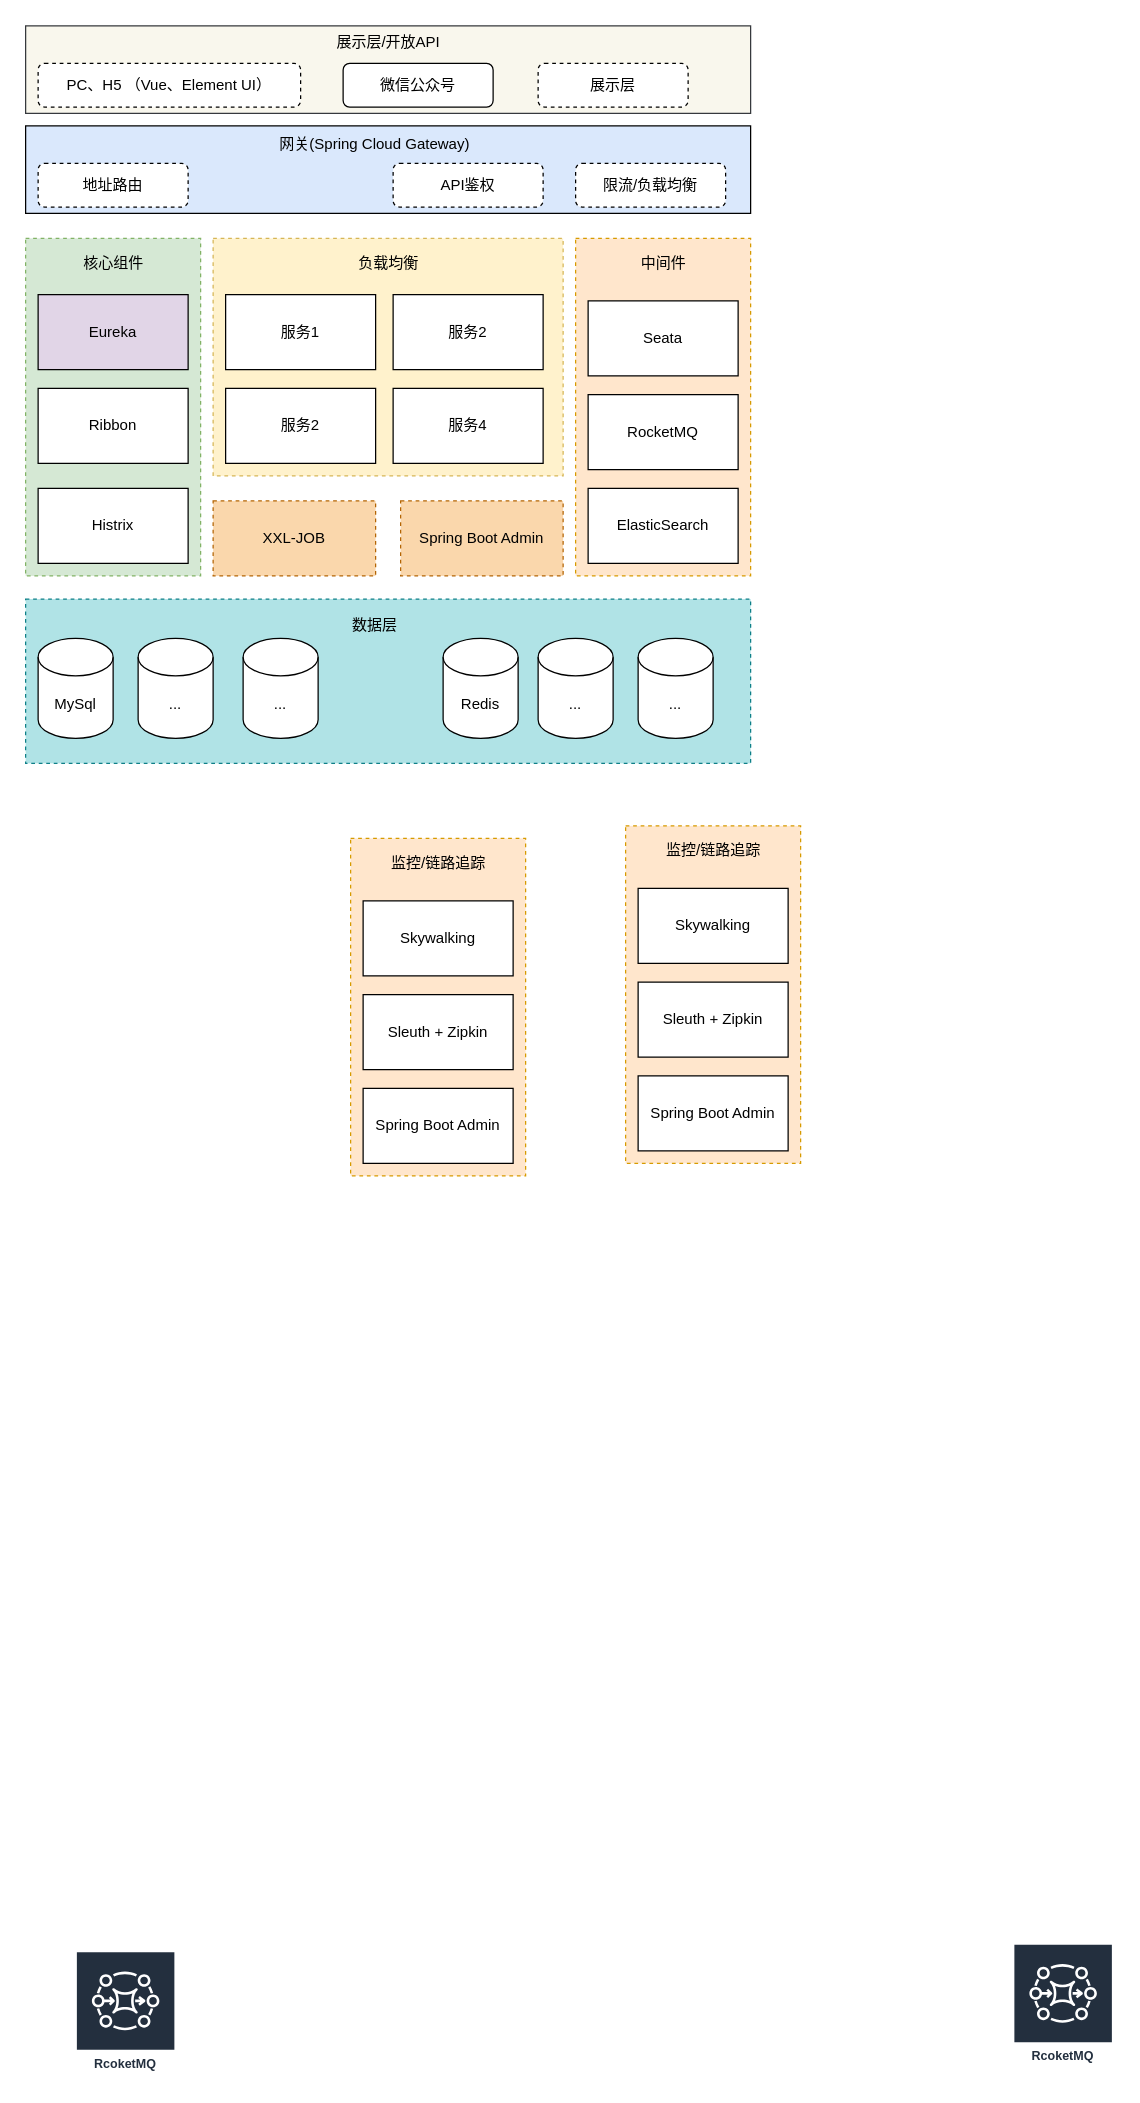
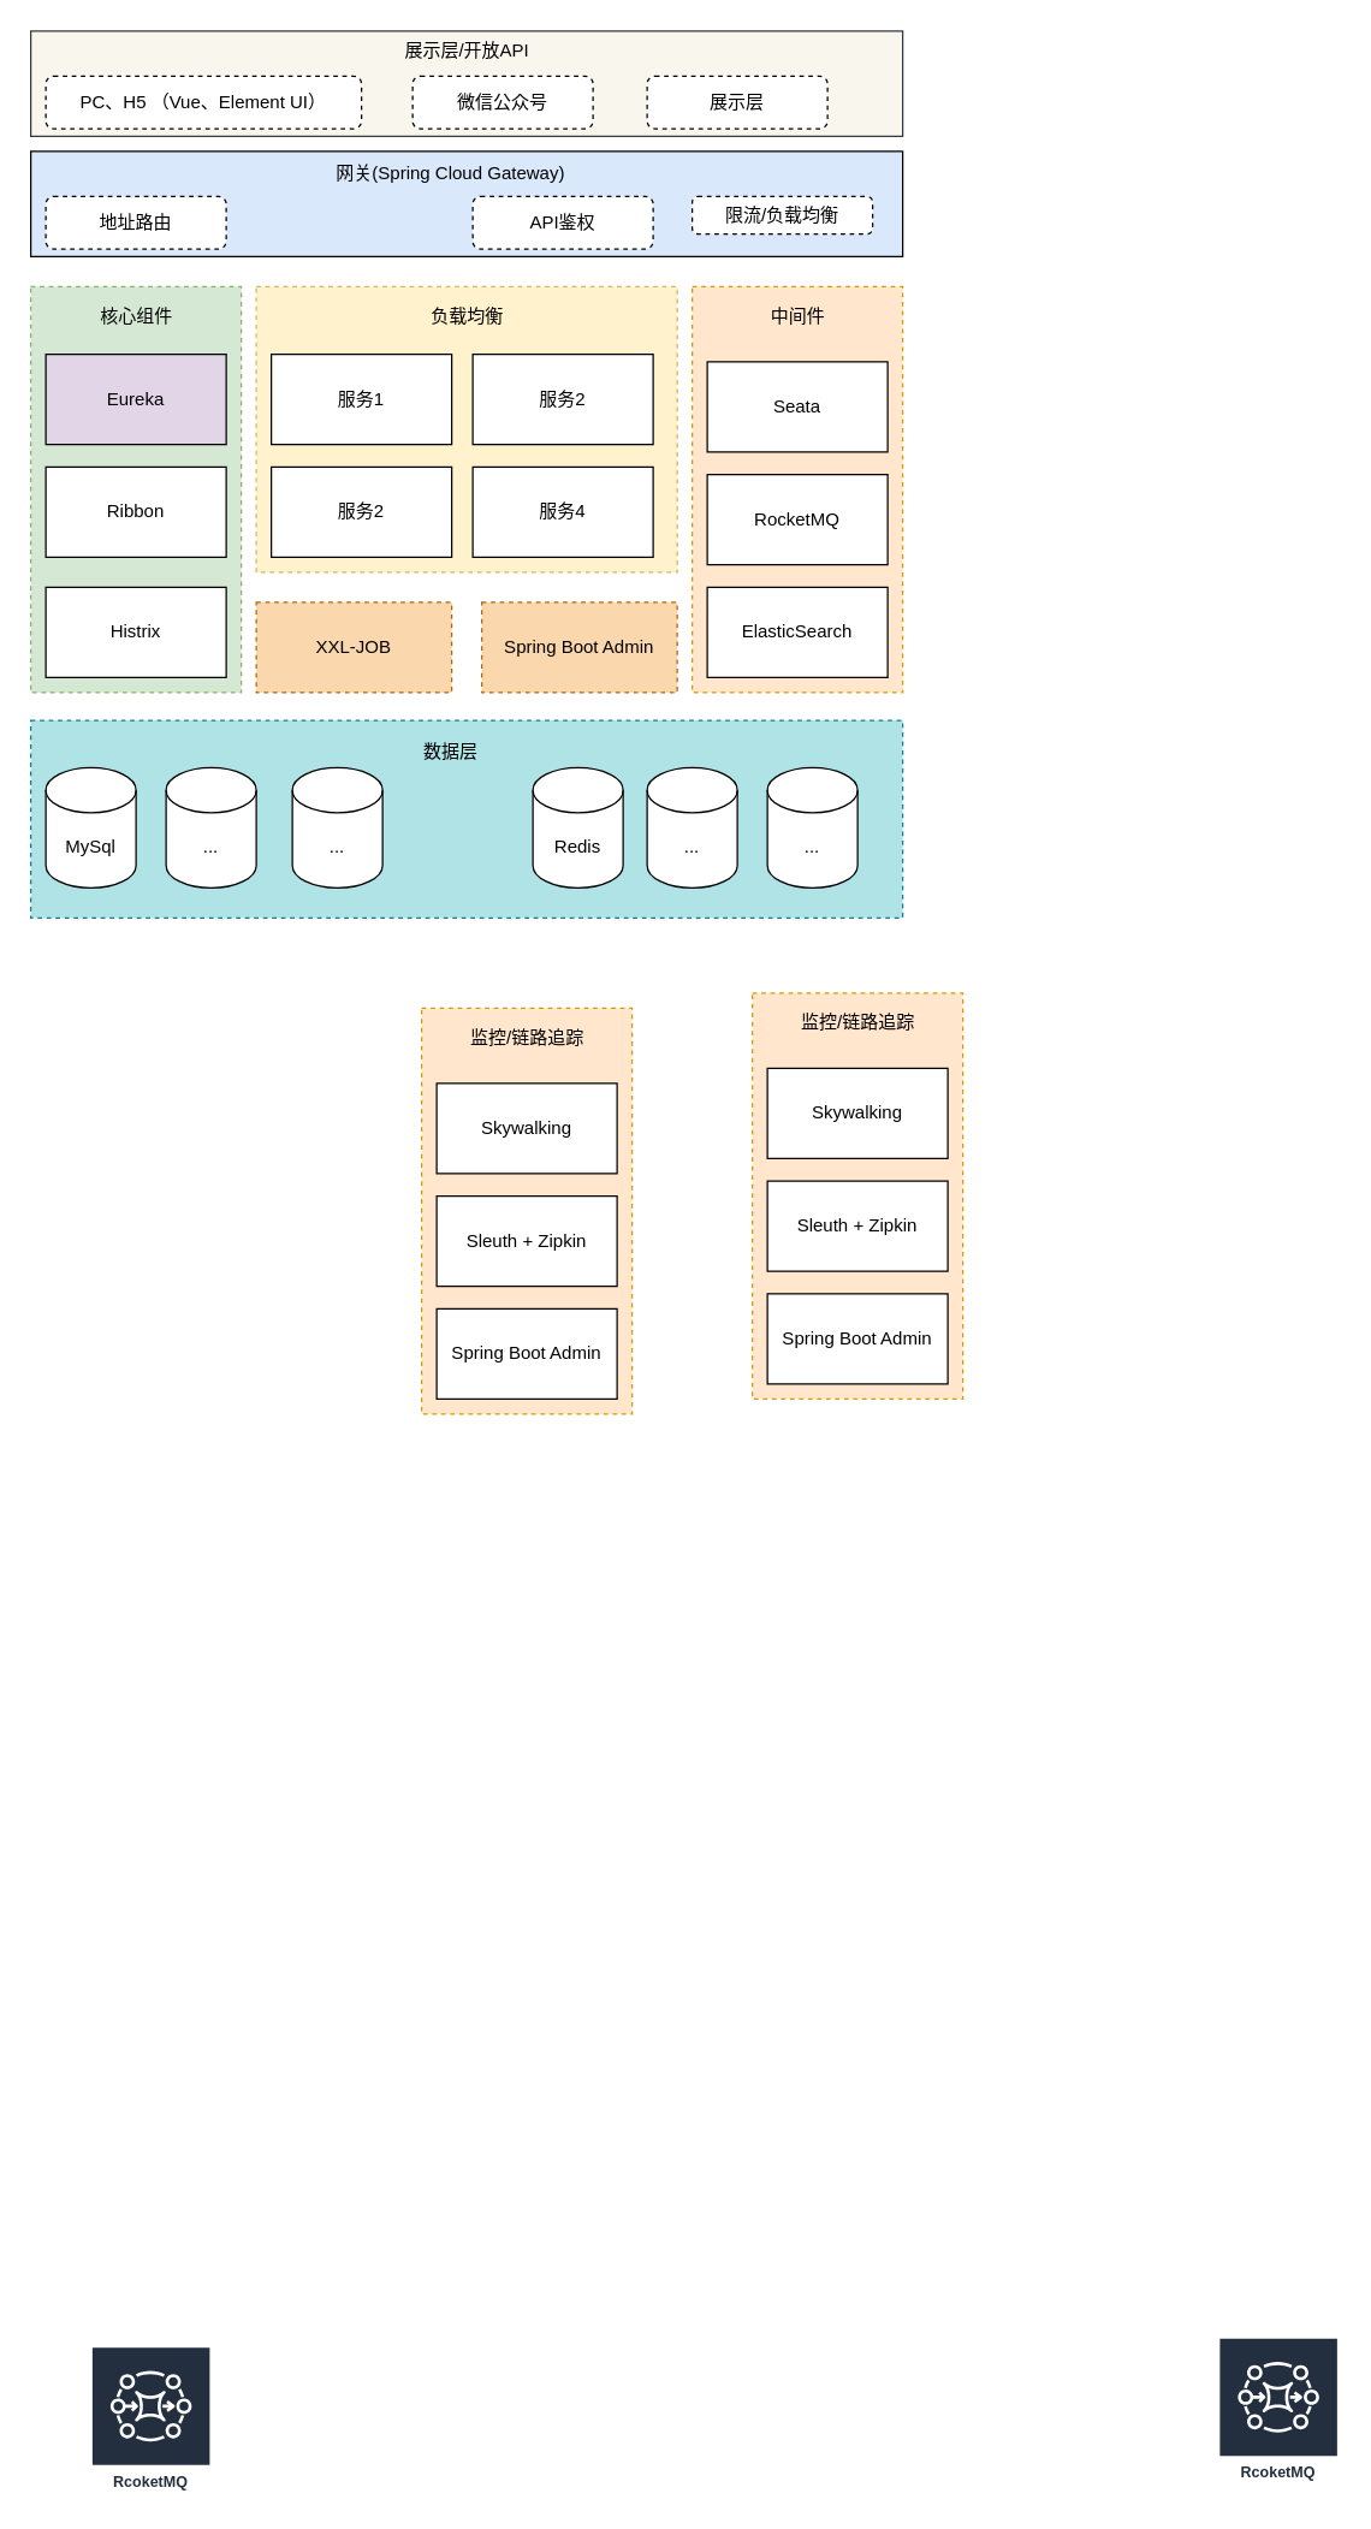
  <mxCell id="0" />
  <mxCell id="1" parent="0" />
  <mxCell id="2" value="" style="rounded=0;whiteSpace=wrap;html=1;fillColor=#b0e3e6;strokeColor=#0e8088;dashed=1;" vertex="1" parent="1"><mxGeometry x="20" y="478.5" width="580" height="131.5" as="geometry" /></mxCell>
  <mxCell id="3" value="" style="rounded=0;whiteSpace=wrap;html=1;dashed=1;fillColor=#d5e8d4;strokeColor=#82b366;" vertex="1" parent="1"><mxGeometry x="20" y="190" width="140" height="270" as="geometry" /></mxCell>
  <mxCell id="4" value="" style="rounded=0;whiteSpace=wrap;html=1;dashed=1;fillColor=#ffe6cc;strokeColor=#d79b00;" vertex="1" parent="1"><mxGeometry x="460" y="190" width="140" height="270" as="geometry" /></mxCell>
  <mxCell id="5" value="RocketMQ" style="rounded=0;whiteSpace=wrap;html=1;" vertex="1" parent="1"><mxGeometry x="470" y="315" width="120" height="60" as="geometry" /></mxCell>
  <mxCell id="6" value="ElasticSearch" style="rounded=0;whiteSpace=wrap;html=1;" vertex="1" parent="1"><mxGeometry x="470" y="390" width="120" height="60" as="geometry" /></mxCell>
  <mxCell id="7" value="" style="rounded=0;whiteSpace=wrap;html=1;fillColor=#dae8fc;" vertex="1" parent="1"><mxGeometry x="20" y="100" width="580" height="70" as="geometry" /></mxCell>
  <mxCell id="8" value="MySql" style="shape=cylinder3;whiteSpace=wrap;html=1;boundedLbl=1;backgroundOutline=1;size=15;" vertex="1" parent="1"><mxGeometry x="30" y="510" width="60" height="80" as="geometry" /></mxCell>
  <mxCell id="9" value="Redis" style="shape=cylinder3;whiteSpace=wrap;html=1;boundedLbl=1;backgroundOutline=1;size=15;" vertex="1" parent="1"><mxGeometry x="354" y="510" width="60" height="80" as="geometry" /></mxCell>
  <mxCell id="10" value="..." style="shape=cylinder3;whiteSpace=wrap;html=1;boundedLbl=1;backgroundOutline=1;size=15;" vertex="1" parent="1"><mxGeometry x="110" y="510" width="60" height="80" as="geometry" /></mxCell>
  <mxCell id="11" value="..." style="shape=cylinder3;whiteSpace=wrap;html=1;boundedLbl=1;backgroundOutline=1;size=15;" vertex="1" parent="1"><mxGeometry x="510" y="510" width="60" height="80" as="geometry" /></mxCell>
  <mxCell id="12" value="..." style="shape=cylinder3;whiteSpace=wrap;html=1;boundedLbl=1;backgroundOutline=1;size=15;" vertex="1" parent="1"><mxGeometry x="194" y="510" width="60" height="80" as="geometry" /></mxCell>
  <mxCell id="13" value="..." style="shape=cylinder3;whiteSpace=wrap;html=1;boundedLbl=1;backgroundOutline=1;size=15;" vertex="1" parent="1"><mxGeometry x="430" y="510" width="60" height="80" as="geometry" /></mxCell>
  <mxCell id="14" value="" style="rounded=0;whiteSpace=wrap;html=1;fillColor=#f9f7ed;strokeColor=#36393d;" vertex="1" parent="1"><mxGeometry x="20" y="20" width="580" height="70" as="geometry" /></mxCell>
  <mxCell id="15" value="中间件" style="text;html=1;align=center;verticalAlign=middle;resizable=0;points=[];autosize=1;strokeColor=none;" vertex="1" parent="1"><mxGeometry x="505" y="200" width="50" height="20" as="geometry" /></mxCell>
  <mxCell id="16" value="" style="rounded=0;whiteSpace=wrap;html=1;dashed=1;fillColor=#fff2cc;strokeColor=#d6b656;" vertex="1" parent="1"><mxGeometry x="170" y="190" width="280" height="190" as="geometry" /></mxCell>
  <mxCell id="17" value="服务1" style="rounded=0;whiteSpace=wrap;html=1;" vertex="1" parent="1"><mxGeometry x="180" y="235" width="120" height="60" as="geometry" /></mxCell>
  <mxCell id="18" value="服务2" style="rounded=0;whiteSpace=wrap;html=1;" vertex="1" parent="1"><mxGeometry x="314" y="235" width="120" height="60" as="geometry" /></mxCell>
  <mxCell id="19" value="服务4" style="rounded=0;whiteSpace=wrap;html=1;" vertex="1" parent="1"><mxGeometry x="314" y="310" width="120" height="60" as="geometry" /></mxCell>
  <mxCell id="20" value="服务2" style="rounded=0;whiteSpace=wrap;html=1;" vertex="1" parent="1"><mxGeometry x="180" y="310" width="120" height="60" as="geometry" /></mxCell>
  <mxCell id="21" value="负载均衡" style="text;html=1;align=center;verticalAlign=middle;resizable=0;points=[];autosize=1;strokeColor=none;" vertex="1" parent="1"><mxGeometry x="280" y="200" width="60" height="20" as="geometry" /></mxCell>
  <mxCell id="22" value="Histrix" style="rounded=0;whiteSpace=wrap;html=1;" vertex="1" parent="1"><mxGeometry x="30" y="390" width="120" height="60" as="geometry" /></mxCell>
  <mxCell id="23" value="Ribbon" style="rounded=0;whiteSpace=wrap;html=1;" vertex="1" parent="1"><mxGeometry x="30" y="310" width="120" height="60" as="geometry" /></mxCell>
  <mxCell id="24" value="核心组件" style="text;html=1;align=center;verticalAlign=middle;resizable=0;points=[];autosize=1;strokeColor=none;" vertex="1" parent="1"><mxGeometry x="60" y="200" width="60" height="20" as="geometry" /></mxCell>
  <mxCell id="25" value="Eureka" style="rounded=0;whiteSpace=wrap;html=1;fillColor=#e1d5e7;" vertex="1" parent="1"><mxGeometry x="30" y="235" width="120" height="60" as="geometry" /></mxCell>
  <mxCell id="26" value="Seata" style="rounded=0;whiteSpace=wrap;html=1;" vertex="1" parent="1"><mxGeometry x="470" y="240" width="120" height="60" as="geometry" /></mxCell>
  <mxCell id="27" value="XXL-JOB" style="rounded=0;whiteSpace=wrap;html=1;dashed=1;fillColor=#fad7ac;strokeColor=#b46504;" vertex="1" parent="1"><mxGeometry x="170" y="400" width="130" height="60" as="geometry" /></mxCell>
  <mxCell id="28" value="Spring Boot Admin" style="rounded=0;whiteSpace=wrap;html=1;dashed=1;fillColor=#fad7ac;strokeColor=#b46504;" vertex="1" parent="1"><mxGeometry x="320" y="400" width="130" height="60" as="geometry" /></mxCell>
  <mxCell id="29" value="数据层" style="text;html=1;align=center;verticalAlign=middle;resizable=0;points=[];autosize=1;strokeColor=none;" vertex="1" parent="1"><mxGeometry x="274" y="490" width="50" height="20" as="geometry" /></mxCell>
- <mxCell id="30" value="微信公众号" style="rounded=1;whiteSpace=wrap;html=1;dashed=0;" vertex="1" parent="1"><mxGeometry x="274" y="50" width="120" height="35" as="geometry" /></mxCell>
+ <mxCell id="30" value="微信公众号" style="rounded=1;whiteSpace=wrap;html=1;dashed=1;" vertex="1" parent="1"><mxGeometry x="274" y="50" width="120" height="35" as="geometry" /></mxCell>
  <mxCell id="31" value="PC、H5 （Vue、Element UI）" style="rounded=1;whiteSpace=wrap;html=1;dashed=1;" vertex="1" parent="1"><mxGeometry x="30" y="50" width="210" height="35" as="geometry" /></mxCell>
  <mxCell id="32" value="地址路由" style="rounded=1;whiteSpace=wrap;html=1;dashed=1;" vertex="1" parent="1"><mxGeometry x="30" y="130" width="120" height="35" as="geometry" /></mxCell>
  <mxCell id="33" value="&lt;span&gt;网关(Spring Cloud Gateway)&lt;/span&gt;" style="text;html=1;align=center;verticalAlign=middle;resizable=0;points=[];autosize=1;strokeColor=none;" vertex="1" parent="1"><mxGeometry x="214" y="105" width="170" height="20" as="geometry" /></mxCell>
  <mxCell id="34" value="API鉴权" style="rounded=1;whiteSpace=wrap;html=1;dashed=1;" vertex="1" parent="1"><mxGeometry x="314" y="130" width="120" height="35" as="geometry" /></mxCell>
- <mxCell id="35" value="限流/负载均衡" style="rounded=1;whiteSpace=wrap;html=1;dashed=1;" vertex="1" parent="1"><mxGeometry x="460" y="130" width="120" height="35" as="geometry" /></mxCell>
+ <mxCell id="35" value="限流/负载均衡" style="rounded=1;whiteSpace=wrap;html=1;dashed=1;" vertex="1" parent="1"><mxGeometry x="460" y="130" width="120" height="25" as="geometry" /></mxCell>
  <mxCell id="36" value="展示层/开放API" style="text;html=1;align=center;verticalAlign=middle;resizable=0;points=[];autosize=1;strokeColor=none;" vertex="1" parent="1"><mxGeometry x="260" y="23" width="100" height="20" as="geometry" /></mxCell>
  <mxCell id="37" value="展示层" style="rounded=1;whiteSpace=wrap;html=1;dashed=1;" vertex="1" parent="1"><mxGeometry x="430" y="50" width="120" height="35" as="geometry" /></mxCell>
  <mxCell id="38" value="" style="rounded=0;whiteSpace=wrap;html=1;dashed=1;fillColor=#ffe6cc;strokeColor=#d79b00;" vertex="1" parent="1"><mxGeometry x="280" y="670" width="140" height="270" as="geometry" /></mxCell>
  <mxCell id="39" value="Sleuth +&amp;nbsp;Zipkin" style="rounded=0;whiteSpace=wrap;html=1;" vertex="1" parent="1"><mxGeometry x="290" y="795" width="120" height="60" as="geometry" /></mxCell>
  <mxCell id="40" value="监控/链路追踪" style="text;html=1;align=center;verticalAlign=middle;resizable=0;points=[];autosize=1;strokeColor=none;" vertex="1" parent="1"><mxGeometry x="305" y="680" width="90" height="20" as="geometry" /></mxCell>
  <mxCell id="41" value="Skywalking" style="rounded=0;whiteSpace=wrap;html=1;" vertex="1" parent="1"><mxGeometry x="290" y="720" width="120" height="60" as="geometry" /></mxCell>
  <mxCell id="42" value="Spring Boot Admin" style="rounded=0;whiteSpace=wrap;html=1;" vertex="1" parent="1"><mxGeometry x="290" y="870" width="120" height="60" as="geometry" /></mxCell>
  <mxCell id="43" value="" style="rounded=0;whiteSpace=wrap;html=1;dashed=1;fillColor=#ffe6cc;strokeColor=#d79b00;" vertex="1" parent="1"><mxGeometry x="500" y="660" width="140" height="270" as="geometry" /></mxCell>
  <mxCell id="44" value="Sleuth +&amp;nbsp;Zipkin" style="rounded=0;whiteSpace=wrap;html=1;" vertex="1" parent="1"><mxGeometry x="510" y="785" width="120" height="60" as="geometry" /></mxCell>
  <mxCell id="45" value="监控/链路追踪" style="text;html=1;align=center;verticalAlign=middle;resizable=0;points=[];autosize=1;strokeColor=none;" vertex="1" parent="1"><mxGeometry x="525" y="670" width="90" height="20" as="geometry" /></mxCell>
  <mxCell id="46" value="Skywalking" style="rounded=0;whiteSpace=wrap;html=1;" vertex="1" parent="1"><mxGeometry x="510" y="710" width="120" height="60" as="geometry" /></mxCell>
  <mxCell id="47" value="Spring Boot Admin" style="rounded=0;whiteSpace=wrap;html=1;" vertex="1" parent="1"><mxGeometry x="510" y="860" width="120" height="60" as="geometry" /></mxCell>
  <mxCell id="48" value="RcoketMQ" style="outlineConnect=0;fontColor=#232F3E;gradientColor=none;strokeColor=#ffffff;fillColor=#232F3E;dashed=0;verticalLabelPosition=middle;verticalAlign=bottom;align=center;html=1;whiteSpace=wrap;fontSize=10;fontStyle=1;spacing=3;shape=mxgraph.aws4.productIcon;prIcon=mxgraph.aws4.mq;" vertex="1" parent="1"><mxGeometry x="60" y="1560" width="80" height="100" as="geometry" /></mxCell>
  <mxCell id="49" value="RcoketMQ" style="outlineConnect=0;fontColor=#232F3E;gradientColor=none;strokeColor=#ffffff;fillColor=#232F3E;dashed=0;verticalLabelPosition=middle;verticalAlign=bottom;align=center;html=1;whiteSpace=wrap;fontSize=10;fontStyle=1;spacing=3;shape=mxgraph.aws4.productIcon;prIcon=mxgraph.aws4.mq;" vertex="1" parent="1"><mxGeometry x="810" y="1554" width="80" height="100" as="geometry" /></mxCell>
